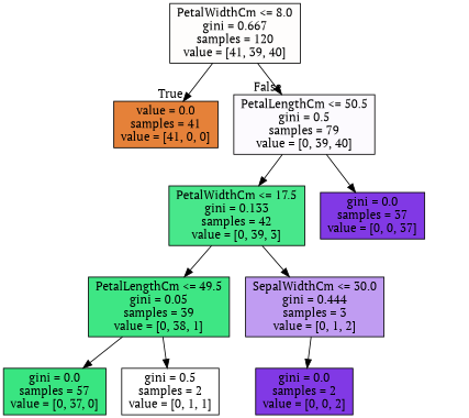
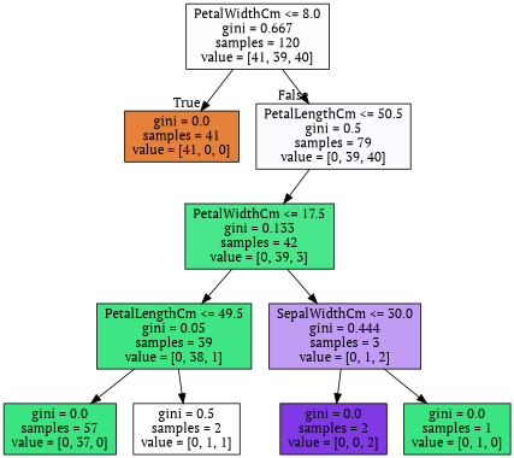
  digraph {
    fontname="PT Serif"
    node [color=black fillcolor="#8139e5ff" fontname="PT Serif" shape=box style=filled]
    edge [fontname="PT Serif"]
    n1 [fillcolor="#e5813903" label="PetalWidthCm <= 8.0\ngini = 0.667\nsamples = 120\nvalue = [41, 39, 40]"]
-   n2 [fillcolor="#e58139ff" label="value = 0.0\nsamples = 41\nvalue = [41, 0, 0]"]
+   n2 [fillcolor="#e58139ff" label="gini = 0.0\nsamples = 41\nvalue = [41, 0, 0]"]
    n3 [fillcolor="#8139e506" label="PetalLengthCm <= 50.5\ngini = 0.5\nsamples = 79\nvalue = [0, 39, 40]"]
    n4 [fillcolor="#39e581eb" label="PetalWidthCm <= 17.5\ngini = 0.133\nsamples = 42\nvalue = [0, 39, 3]"]
-   n5 [label="gini = 0.0\nsamples = 37\nvalue = [0, 0, 37]"]
    n6 [fillcolor="#39e581f8" label="PetalLengthCm <= 49.5\ngini = 0.05\nsamples = 39\nvalue = [0, 38, 1]"]
    n7 [fillcolor="#8139e57f" label="SepalWidthCm <= 30.0\ngini = 0.444\nsamples = 3\nvalue = [0, 1, 2]"]
    n8 [fillcolor="#39e581ff" label="gini = 0.0\nsamples = 57\nvalue = [0, 37, 0]"]
    n9 [fillcolor="#39e58100" label="gini = 0.5\nsamples = 2\nvalue = [0, 1, 1]"]
    n10 [label="gini = 0.0\nsamples = 2\nvalue = [0, 0, 2]"]
+   n11 [fillcolor="#39e581ff" label="gini = 0.0\nsamples = 1\nvalue = [0, 1, 0]"]
    n1 -> n2 [headlabel=True labelangle=45 labeldistance=2.5]
    n1 -> n3 [headlabel=False labelangle=-45 labeldistance=2.5]
    n3 -> n4
-   n3 -> n5
    n4 -> n6
    n4 -> n7
    n6 -> n8
    n6 -> n9
    n7 -> n10
+   n7 -> n11
  }
